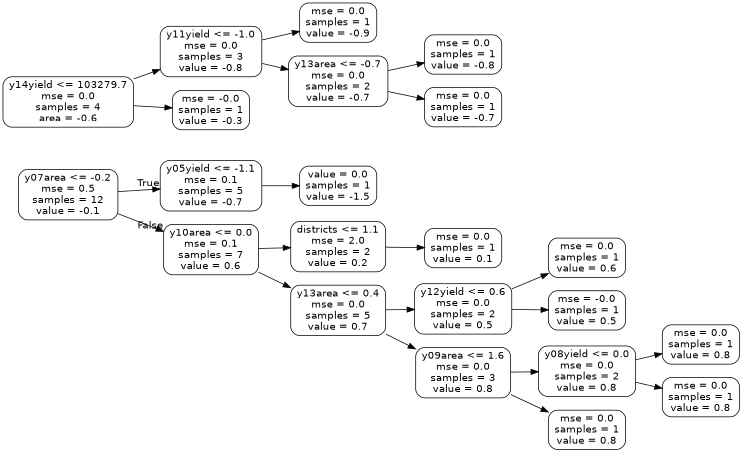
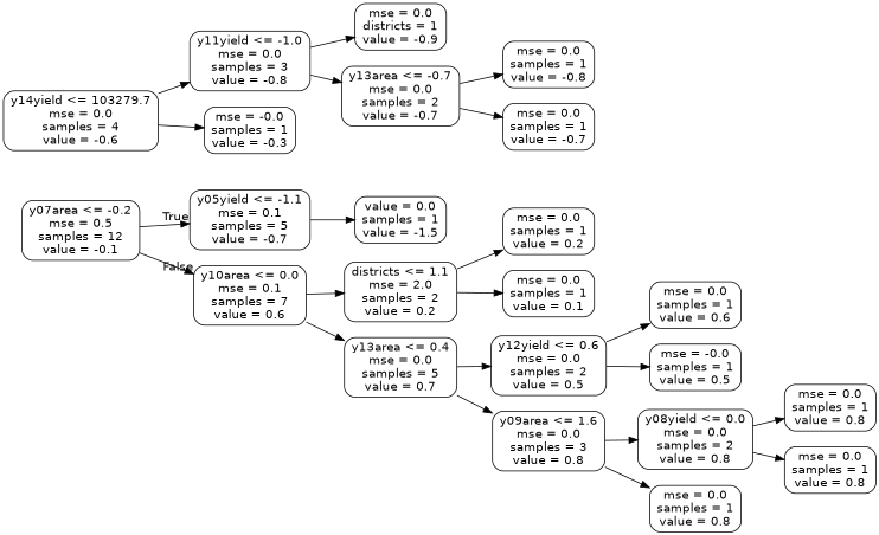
  digraph {
    rankdir=LR
    node [color=black fontname=helvetica shape=box style=rounded]
    edge [fontname=helvetica]
    n1 [label="y07area <= -0.2\nmse = 0.5\nsamples = 12\nvalue = -0.1"]
    n2 [label="y05yield <= -1.1\nmse = 0.1\nsamples = 5\nvalue = -0.7"]
    n3 [label="y10area <= 0.0\nmse = 0.1\nsamples = 7\nvalue = 0.6"]
    n4 [label="value = 0.0\nsamples = 1\nvalue = -1.5"]
    n5 [label="districts <= 1.1\nmse = 2.0\nsamples = 2\nvalue = 0.2"]
    n6 [label="y13area <= 0.4\nmse = 0.0\nsamples = 5\nvalue = 0.7"]
-   n7 [label="y14yield <= 103279.7\nmse = 0.0\nsamples = 4\narea = -0.6"]
+   n7 [label="y14yield <= 103279.7\nmse = 0.0\nsamples = 4\nvalue = -0.6"]
    n8 [label="y11yield <= -1.0\nmse = 0.0\nsamples = 3\nvalue = -0.8"]
    n9 [label="mse = -0.0\nsamples = 1\nvalue = -0.3"]
-   n10 [label="mse = 0.0\nsamples = 1\nvalue = -0.9"]
+   n10 [label="mse = 0.0\ndistricts = 1\nvalue = -0.9"]
    n11 [label="y13area <= -0.7\nmse = 0.0\nsamples = 2\nvalue = -0.7"]
    n12 [label="mse = 0.0\nsamples = 1\nvalue = -0.8"]
    n13 [label="mse = 0.0\nsamples = 1\nvalue = -0.7"]
+   n14 [label="mse = 0.0\nsamples = 1\nvalue = 0.2"]
    n15 [label="mse = 0.0\nsamples = 1\nvalue = 0.1"]
    n16 [label="y12yield <= 0.6\nmse = 0.0\nsamples = 2\nvalue = 0.5"]
    n17 [label="y09area <= 1.6\nmse = 0.0\nsamples = 3\nvalue = 0.8"]
    n18 [label="mse = 0.0\nsamples = 1\nvalue = 0.6"]
    n19 [label="mse = -0.0\nsamples = 1\nvalue = 0.5"]
    n20 [label="y08yield <= 0.0\nmse = 0.0\nsamples = 2\nvalue = 0.8"]
    n21 [label="mse = 0.0\nsamples = 1\nvalue = 0.8"]
    n22 [label="mse = 0.0\nsamples = 1\nvalue = 0.8"]
    n23 [label="mse = 0.0\nsamples = 1\nvalue = 0.8"]
    n1 -> n2 [headlabel=True labelangle=45 labeldistance=2.5]
    n1 -> n3 [headlabel=False labelangle=-45 labeldistance=2.5]
    n2 -> n4
    n3 -> n5
    n3 -> n6
+   n5 -> n14
    n5 -> n15
    n6 -> n16
    n6 -> n17
    n7 -> n8
    n7 -> n9
    n8 -> n10
    n8 -> n11
    n11 -> n12
    n11 -> n13
    n16 -> n18
    n16 -> n19
    n17 -> n20
    n17 -> n21
    n20 -> n22
    n20 -> n23
  }
